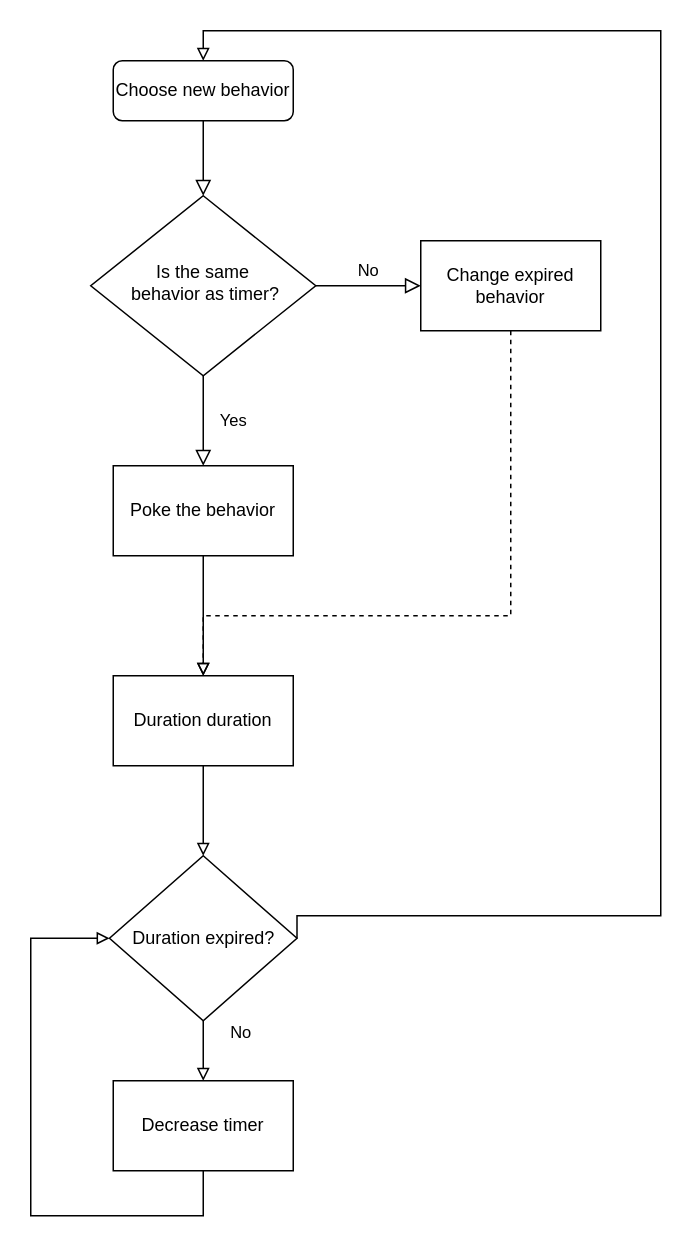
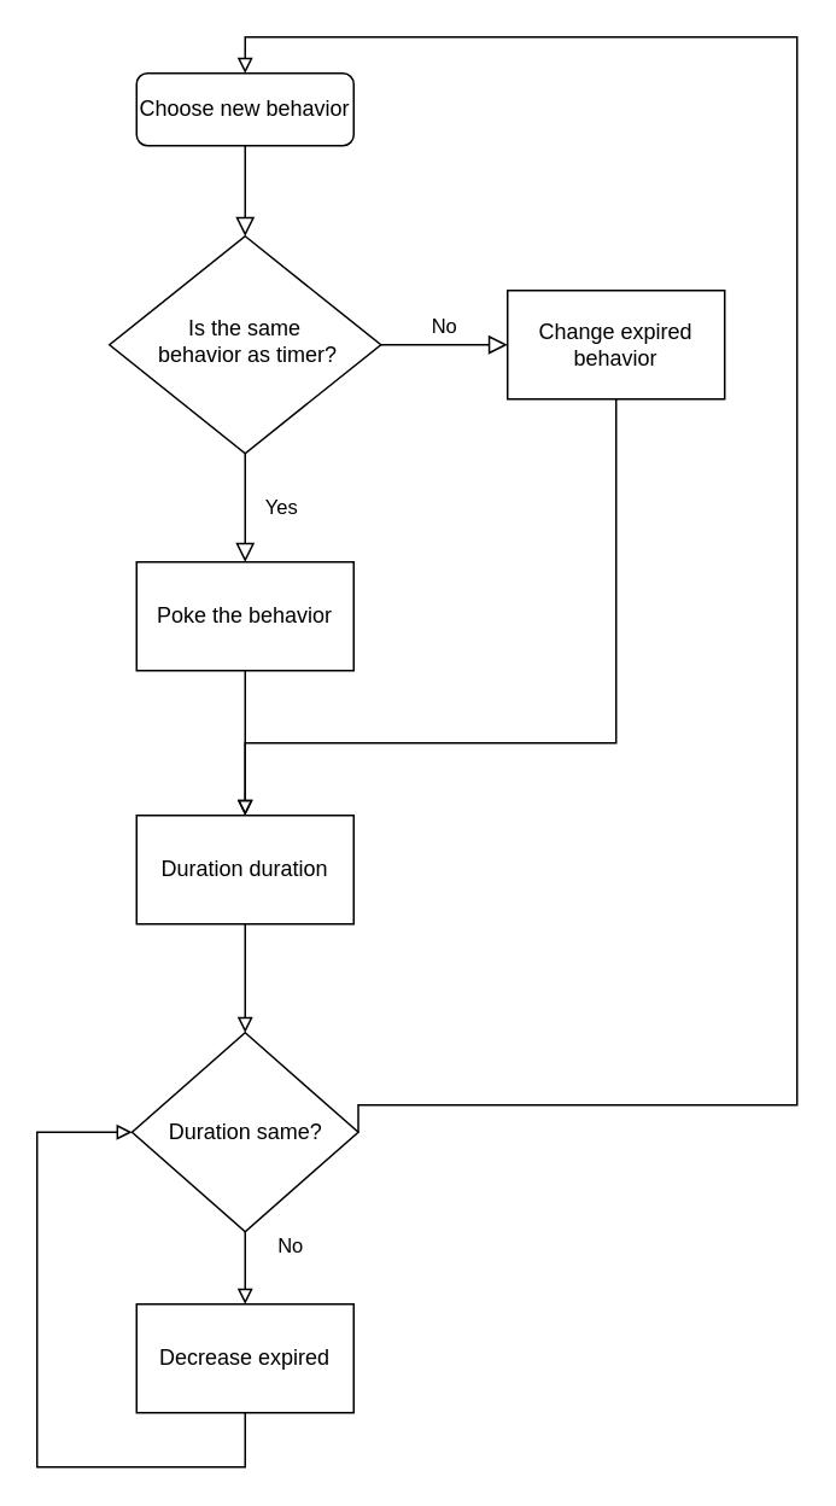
  <mxCell id="0" />
  <mxCell id="1" parent="0" />
  <mxCell id="2" value="" style="rounded=0;html=1;jettySize=auto;orthogonalLoop=1;fontSize=11;endArrow=block;endFill=0;endSize=8;strokeWidth=1;shadow=0;labelBackgroundColor=none;edgeStyle=orthogonalEdgeStyle;" parent="1" source="3" target="5" edge="1"><mxGeometry relative="1" as="geometry" /></mxCell>
  <mxCell id="3" value="Choose new behavior" style="rounded=1;whiteSpace=wrap;html=1;fontSize=12;glass=0;strokeWidth=1;shadow=0;" parent="1" vertex="1"><mxGeometry x="75" y="40" width="120" height="40" as="geometry" /></mxCell>
  <mxCell id="4" value="No" style="edgeStyle=orthogonalEdgeStyle;rounded=0;html=1;jettySize=auto;orthogonalLoop=1;fontSize=11;endArrow=block;endFill=0;endSize=8;strokeWidth=1;shadow=0;labelBackgroundColor=none;" parent="1" source="5" target="13" edge="1"><mxGeometry y="10" relative="1" as="geometry"><mxPoint as="offset" /><mxPoint x="290" y="195" as="targetPoint" /></mxGeometry></mxCell>
  <mxCell id="5" value="Is the same&lt;br&gt;&amp;nbsp;behavior as timer?" style="rhombus;whiteSpace=wrap;html=1;shadow=0;fontFamily=Helvetica;fontSize=12;align=center;strokeWidth=1;spacing=6;spacingTop=-4;" parent="1" vertex="1"><mxGeometry x="60" y="130" width="150" height="120" as="geometry" /></mxCell>
  <mxCell id="6" value="No" style="edgeStyle=orthogonalEdgeStyle;rounded=0;orthogonalLoop=1;jettySize=auto;html=1;entryX=0.5;entryY=0;entryDx=0;entryDy=0;endArrow=block;endFill=0;" edge="1" parent="1" source="8" target="17"><mxGeometry x="-0.6" y="25" relative="1" as="geometry"><mxPoint as="offset" /></mxGeometry></mxCell>
  <mxCell id="7" style="edgeStyle=orthogonalEdgeStyle;rounded=0;comic=0;orthogonalLoop=1;jettySize=auto;html=1;exitX=1;exitY=0.5;exitDx=0;exitDy=0;entryX=0.5;entryY=0;entryDx=0;entryDy=0;endArrow=block;endFill=0;" edge="1" parent="1" source="8" target="3"><mxGeometry relative="1" as="geometry"><Array as="points"><mxPoint x="440" y="610" /><mxPoint x="440" y="20" /><mxPoint x="135" y="20" /></Array></mxGeometry></mxCell>
- <mxCell id="8" value="Duration expired?" style="rhombus;whiteSpace=wrap;html=1;" vertex="1" parent="1"><mxGeometry x="72.5" y="570" width="125" height="110" as="geometry" /></mxCell>
+ <mxCell id="8" value="Duration same?" style="rhombus;whiteSpace=wrap;html=1;" vertex="1" parent="1"><mxGeometry x="72.5" y="570" width="125" height="110" as="geometry" /></mxCell>
  <mxCell id="9" style="edgeStyle=orthogonalEdgeStyle;rounded=0;orthogonalLoop=1;jettySize=auto;html=1;entryX=0.5;entryY=0;entryDx=0;entryDy=0;endArrow=block;endFill=0;" edge="1" parent="1" source="10" target="15"><mxGeometry relative="1" as="geometry" /></mxCell>
  <mxCell id="10" value="Poke the behavior" style="rounded=0;whiteSpace=wrap;html=1;" vertex="1" parent="1"><mxGeometry x="75" y="310" width="120" height="60" as="geometry" /></mxCell>
  <mxCell id="11" value="Yes" style="rounded=0;html=1;jettySize=auto;orthogonalLoop=1;fontSize=11;endArrow=block;endFill=0;endSize=8;strokeWidth=1;shadow=0;labelBackgroundColor=none;edgeStyle=orthogonalEdgeStyle;noJump=0;comic=0;" edge="1" parent="1" source="5" target="10"><mxGeometry y="20" relative="1" as="geometry"><mxPoint as="offset" /><mxPoint x="135" y="250" as="sourcePoint" /><mxPoint x="130" y="300" as="targetPoint" /></mxGeometry></mxCell>
- <mxCell id="12" style="edgeStyle=orthogonalEdgeStyle;rounded=0;comic=0;orthogonalLoop=1;jettySize=auto;html=1;entryX=0.5;entryY=0;entryDx=0;entryDy=0;endArrow=block;endFill=0;dashed=1;" edge="1" parent="1" source="13" target="15"><mxGeometry relative="1" as="geometry"><Array as="points"><mxPoint x="340" y="410" /><mxPoint x="135" y="410" /></Array></mxGeometry></mxCell>
+ <mxCell id="12" style="edgeStyle=orthogonalEdgeStyle;rounded=0;comic=0;orthogonalLoop=1;jettySize=auto;html=1;entryX=0.5;entryY=0;entryDx=0;entryDy=0;endArrow=block;endFill=0;" edge="1" parent="1" source="13" target="15"><mxGeometry relative="1" as="geometry"><Array as="points"><mxPoint x="340" y="410" /><mxPoint x="135" y="410" /></Array></mxGeometry></mxCell>
  <mxCell id="13" value="Change expired behavior" style="rounded=0;whiteSpace=wrap;html=1;" vertex="1" parent="1"><mxGeometry x="280" y="160" width="120" height="60" as="geometry" /></mxCell>
  <mxCell id="14" style="edgeStyle=orthogonalEdgeStyle;rounded=0;orthogonalLoop=1;jettySize=auto;html=1;entryX=0.5;entryY=0;entryDx=0;entryDy=0;endArrow=block;endFill=0;" edge="1" parent="1" source="15" target="8"><mxGeometry relative="1" as="geometry" /></mxCell>
  <mxCell id="15" value="Duration duration" style="rounded=0;whiteSpace=wrap;html=1;" vertex="1" parent="1"><mxGeometry x="75" y="450" width="120" height="60" as="geometry" /></mxCell>
  <mxCell id="16" style="edgeStyle=orthogonalEdgeStyle;rounded=0;orthogonalLoop=1;jettySize=auto;html=1;entryX=0;entryY=0.5;entryDx=0;entryDy=0;endArrow=block;endFill=0;" edge="1" parent="1" source="17" target="8"><mxGeometry relative="1" as="geometry"><Array as="points"><mxPoint x="135" y="810" /><mxPoint x="20" y="810" /><mxPoint x="20" y="625" /></Array></mxGeometry></mxCell>
- <mxCell id="17" value="Decrease timer" style="rounded=0;whiteSpace=wrap;html=1;" vertex="1" parent="1"><mxGeometry x="75" y="720" width="120" height="60" as="geometry" /></mxCell>
+ <mxCell id="17" value="Decrease expired" style="rounded=0;whiteSpace=wrap;html=1;" vertex="1" parent="1"><mxGeometry x="75" y="720" width="120" height="60" as="geometry" /></mxCell>
